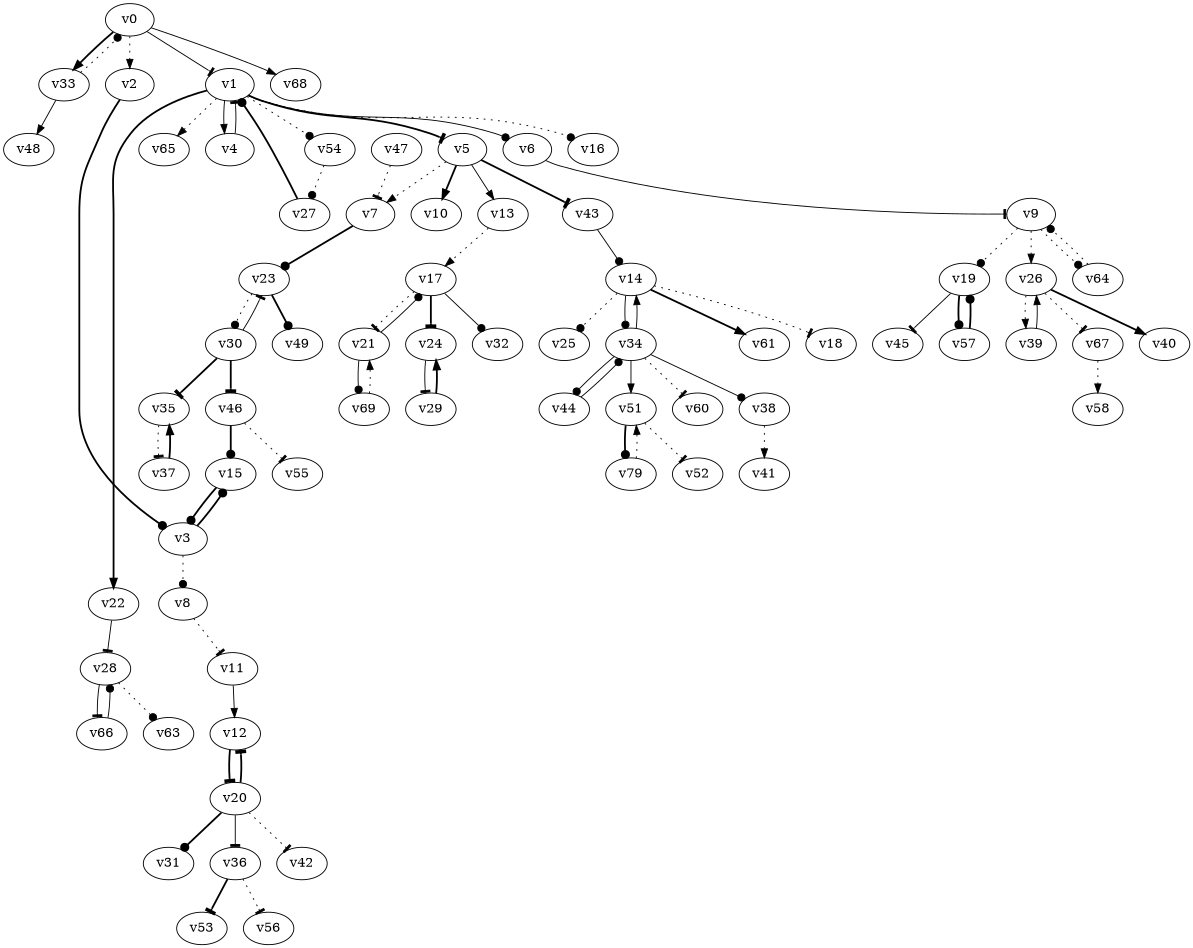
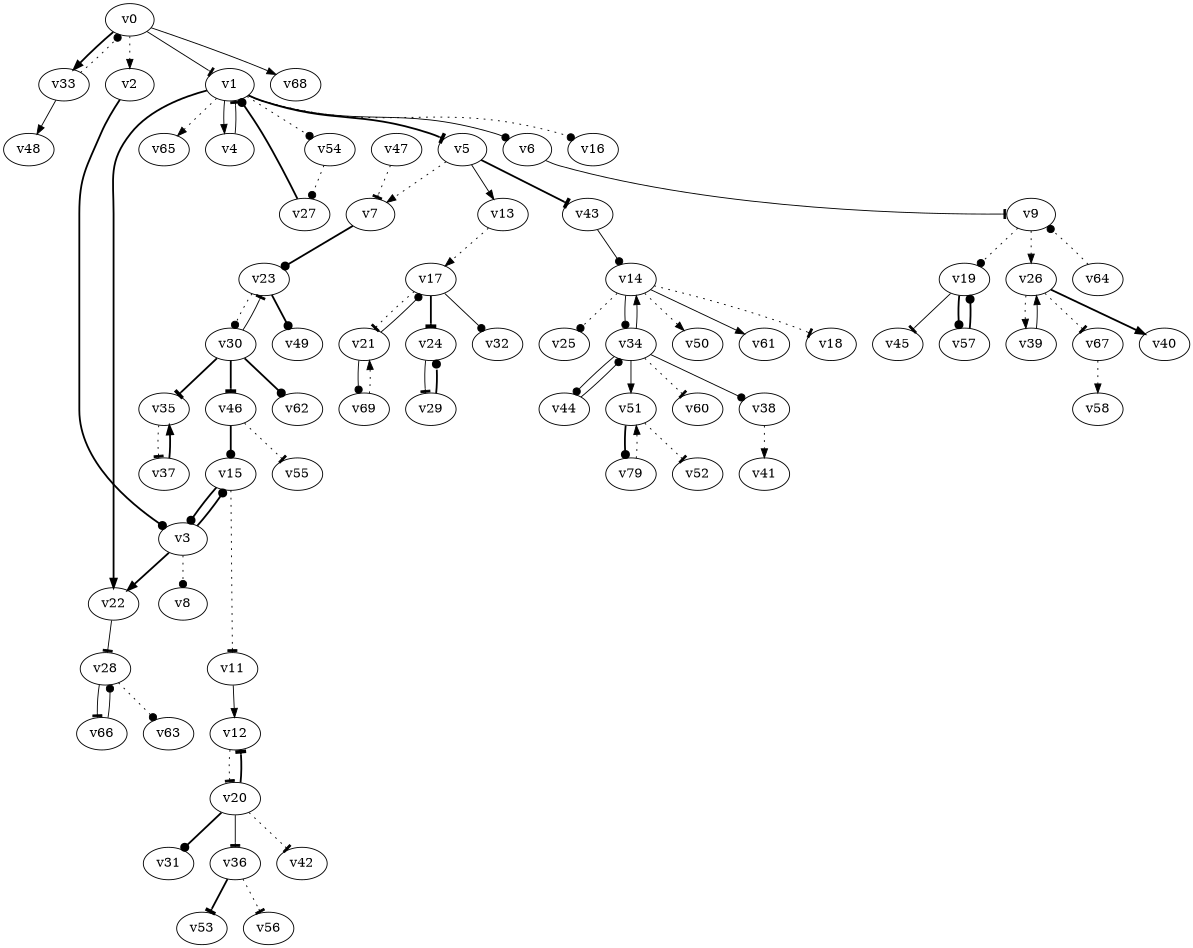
  digraph {
    node [player=1 weight=9]
    edge [arrowhead=dot style=dotted]
    v1
    v0 [player=0]
    v2 [player=0 weight=2]
    v33 [weight=4]
    v68 [player=0 weight=15]
    v4 [player=0 weight=13]
    v5 [weight=4]
    v6 [player=0 weight=11]
    v16 [player=0 weight=1]
    v22 [player=0 weight=10]
    v54 [player=0 weight=5]
    v65 [weight=10]
    v3 [weight=-1]
    v48 [player=0 weight=0]
    v7 [weight=13]
-   v10 [player=0 weight=16]
    v13 [weight=8]
    v43 [weight=11]
    v9
    v28 [player=0 weight=14]
    v27 [weight=7]
    v8 [player=0]
    v15 [weight=8]
    v11 [weight=12]
    v23 [weight=10]
    v17 [weight=1]
    v14 [player=0 weight=8]
    v18 [player=0 weight=4]
    v25 [weight=3]
    v34 [player=0 weight=7]
+   v50 [player=0 weight=3]
    v61 [weight=17]
    v19 [weight=1]
    v26 [player=0 weight=5]
    v64 [player=0 weight=3]
    v30 [player=0 weight=10]
    v49 [weight=5]
    v47 [weight=2]
    v12 [player=0 weight=5]
    v45 [weight=8]
    v57 [weight=4]
    v39 [weight=18]
    v40 [player=0 weight=6]
    v67 [weight=12]
    v20 [player=0 weight=4]
    v31 [weight=6]
    v36 [player=0 weight=10]
    v42 [player=0 weight=6]
    v21 [weight=6]
    v24 [player=0 weight=7]
    v32 [player=0 weight=-3]
    v38 [player=0 weight=7]
    v44 [player=0 weight=11]
    v51 [weight=-2]
    v60 [player=0 weight=13]
    v69 [weight=13]
    v29 [weight=12]
    v53 [weight=14]
    v56 [player=0 weight=5]
    v63 [weight=11]
    v66 [player=0 weight=16]
    v35 [weight=6]
    v46 [player=0 weight=5]
+   v62 [player=0 weight=10]
    v58 [player=0]
    v37 [weight=1]
    v55 [weight=6]
    v41 [weight=12]
    v52 [player=0]
    n70 [label=v79]
    v1 -> v4 [arrowhead=normal style=solid]
    v1 -> v5 [arrowhead=tee style=bold]
    v1 -> v6 [style=solid]
    v1 -> v16
    v1 -> v22 [arrowhead=normal style=bold]
    v1 -> v54
    v1 -> v65 [arrowhead=normal]
    v0 -> v1 [arrowhead=tee style=solid]
    v0 -> v2 [arrowhead=normal]
    v0 -> v33 [arrowhead=normal style=bold]
    v0 -> v68 [arrowhead=normal style=solid]
    v2 -> v3 [style=bold]
    v33 -> v0
    v33 -> v48 [arrowhead=normal style=solid]
    v4 -> v1 [arrowhead=tee style=solid]
    v5 -> v7 [arrowhead=normal]
-   v5 -> v10 [arrowhead=normal style=bold]
    v5 -> v13 [arrowhead=normal style=solid]
    v5 -> v43 [arrowhead=tee style=bold]
    v6 -> v9 [arrowhead=tee style=solid]
    v22 -> v28 [arrowhead=tee style=solid]
    v54 -> v27
+   v3 -> v22 [arrowhead=normal style=bold]
    v3 -> v8
    v3 -> v15 [style=bold]
    v7 -> v23 [style=bold]
    v13 -> v17 [arrowhead=normal]
    v43 -> v14 [style=solid]
    v9 -> v19
    v9 -> v26 [arrowhead=normal]
-   v9 -> v64
    v28 -> v63
    v28 -> v66 [arrowhead=tee style=solid]
    v27 -> v1 [style=bold]
-   v8 -> v11 [arrowhead=tee]
+   v15 -> v11 [arrowhead=tee]
    v15 -> v3 [style=bold]
    v11 -> v12 [arrowhead=normal style=solid]
    v23 -> v30
    v23 -> v49 [style=bold]
    v17 -> v21 [arrowhead=tee]
    v17 -> v24 [arrowhead=tee style=bold]
    v17 -> v32 [style=solid]
    v14 -> v18 [arrowhead=tee]
    v14 -> v25
    v14 -> v34 [style=solid]
-   v14 -> v61 [arrowhead=normal style=bold]
+   v14 -> v50 [arrowhead=normal]
+   v14 -> v61 [arrowhead=normal style=solid]
    v34 -> v14 [arrowhead=normal style=solid]
    v34 -> v38 [style=solid]
    v34 -> v44 [style=solid]
    v34 -> v51 [arrowhead=normal style=solid]
    v34 -> v60 [arrowhead=tee]
    v19 -> v45 [arrowhead=tee style=solid]
    v19 -> v57 [style=bold]
    v26 -> v39 [arrowhead=normal]
    v26 -> v40 [arrowhead=normal style=bold]
    v26 -> v67 [arrowhead=tee]
    v64 -> v9
    v30 -> v23 [arrowhead=tee style=solid]
    v30 -> v35 [arrowhead=tee style=bold]
    v30 -> v46 [arrowhead=tee style=bold]
+   v30 -> v62 [style=bold]
    v47 -> v7 [arrowhead=tee]
-   v12 -> v20 [arrowhead=tee style=bold]
+   v12 -> v20 [arrowhead=tee]
    v57 -> v19 [style=bold]
    v39 -> v26 [arrowhead=normal style=solid]
    v67 -> v58 [arrowhead=normal]
    v20 -> v12 [arrowhead=tee style=bold]
    v20 -> v31 [style=bold]
    v20 -> v36 [arrowhead=tee style=solid]
    v20 -> v42 [arrowhead=tee]
    v36 -> v53 [arrowhead=tee style=bold]
    v36 -> v56 [arrowhead=tee]
    v21 -> v17 [style=solid]
    v21 -> v69 [style=solid]
    v24 -> v29 [arrowhead=tee style=solid]
    v38 -> v41 [arrowhead=normal]
    v44 -> v34 [style=solid]
    v51 -> v52 [arrowhead=tee]
    v51 -> n70 [style=bold]
    v69 -> v21 [arrowhead=normal]
-   v29 -> v24 [arrowhead=normal style=bold]
+   v29 -> v24 [style=bold]
    v66 -> v28 [style=solid]
    v35 -> v37 [arrowhead=tee]
    v46 -> v15 [style=bold]
    v46 -> v55 [arrowhead=tee]
    v37 -> v35 [arrowhead=normal style=bold]
    n70 -> v51 [arrowhead=normal]
  }
